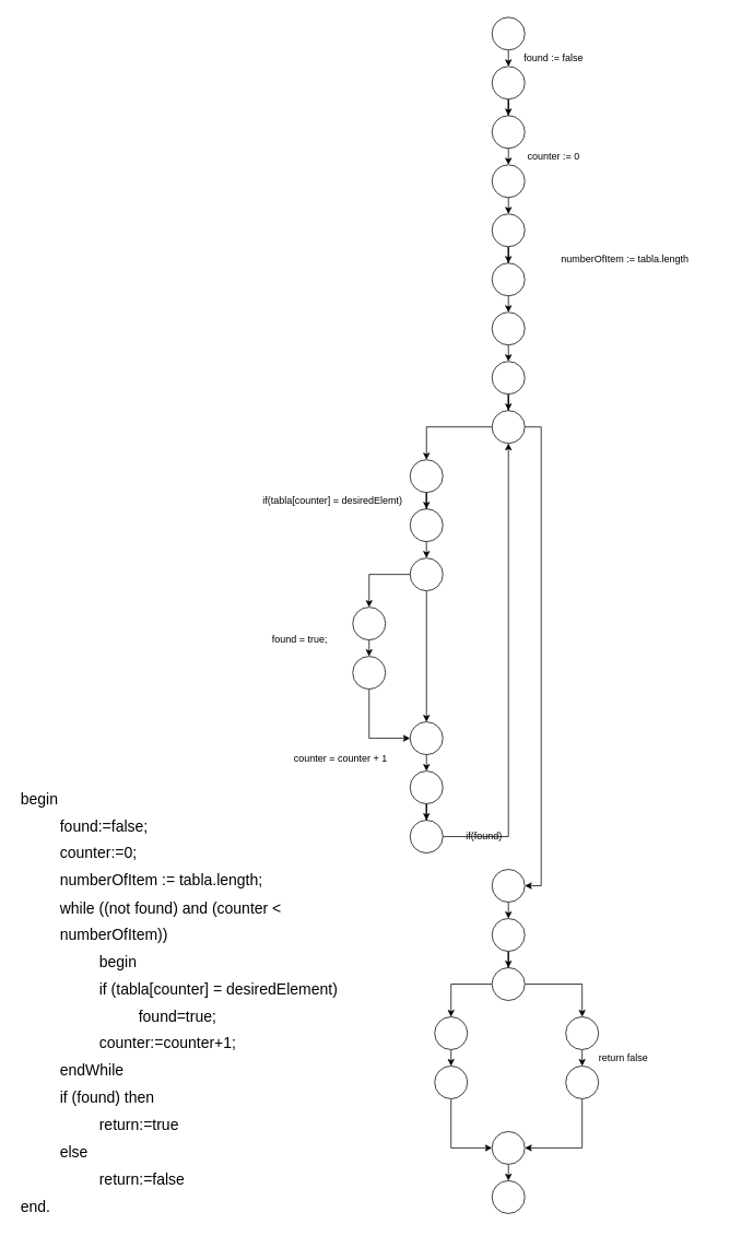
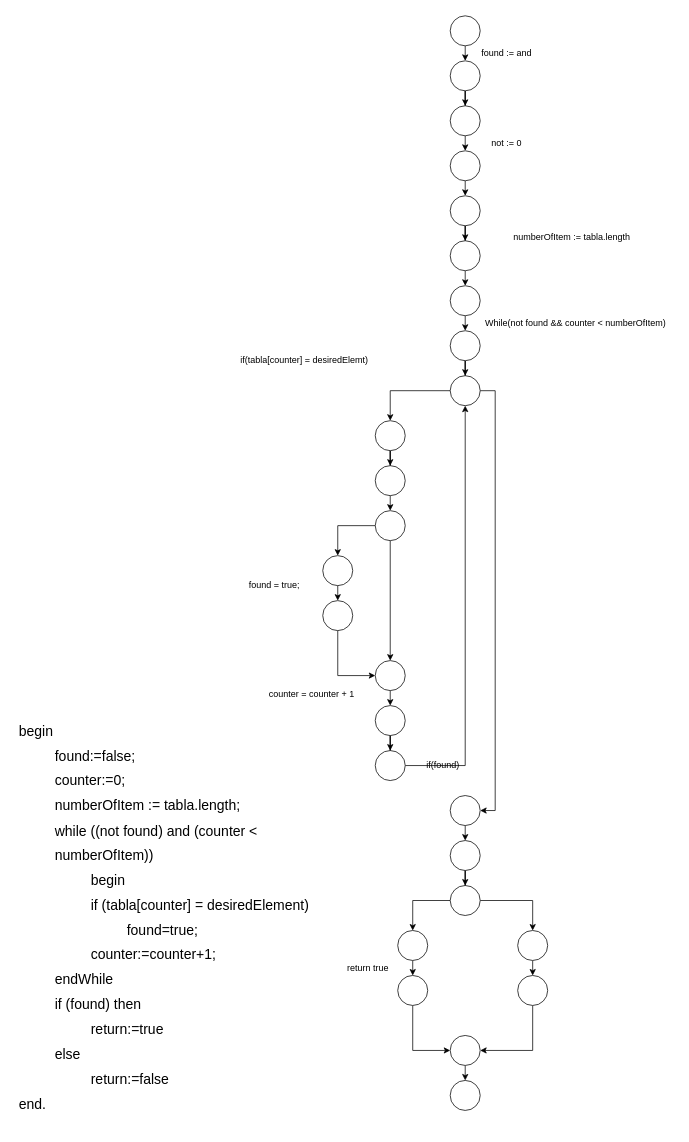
  <mxCell id="0" />
  <mxCell id="1" parent="0" />
  <mxCell id="2" value="&lt;h1&gt;&lt;span style=&quot;font-weight: normal&quot; id=&quot;docs-internal-guid-a8080825-7fff-7530-6632-182db4ac38c0&quot;&gt;&lt;p dir=&quot;ltr&quot; style=&quot;line-height: 1.38 ; margin-top: 0pt ; margin-bottom: 0pt&quot;&gt;&lt;span style=&quot;font-size: 14pt ; font-family: &amp;#34;arial&amp;#34; ; background-color: transparent ; vertical-align: baseline&quot;&gt;begin&amp;nbsp;&lt;/span&gt;&lt;/p&gt;&lt;p dir=&quot;ltr&quot; style=&quot;line-height: 1.38 ; text-indent: 36pt ; margin-top: 0pt ; margin-bottom: 0pt&quot;&gt;&lt;span style=&quot;font-size: 14pt ; font-family: &amp;#34;arial&amp;#34; ; background-color: transparent ; vertical-align: baseline&quot;&gt;found:=false;&amp;nbsp;&lt;/span&gt;&lt;/p&gt;&lt;p dir=&quot;ltr&quot; style=&quot;line-height: 1.38 ; margin-left: 36pt ; margin-top: 0pt ; margin-bottom: 0pt&quot;&gt;&lt;span style=&quot;font-size: 14pt ; font-family: &amp;#34;arial&amp;#34; ; background-color: transparent ; vertical-align: baseline&quot;&gt;counter:=0;&amp;nbsp;&lt;/span&gt;&lt;/p&gt;&lt;p dir=&quot;ltr&quot; style=&quot;line-height: 1.38 ; margin-left: 36pt ; margin-top: 0pt ; margin-bottom: 0pt&quot;&gt;&lt;span style=&quot;font-size: 14pt ; font-family: &amp;#34;arial&amp;#34; ; background-color: transparent ; vertical-align: baseline&quot;&gt;numberOfItem := tabla.length;&lt;/span&gt;&lt;/p&gt;&lt;p dir=&quot;ltr&quot; style=&quot;line-height: 1.38 ; margin-left: 36pt ; margin-top: 0pt ; margin-bottom: 0pt&quot;&gt;&lt;span style=&quot;font-size: 14pt ; font-family: &amp;#34;arial&amp;#34; ; background-color: transparent ; vertical-align: baseline&quot;&gt;while ((not found) and (counter &amp;lt; numberOfItem))&lt;/span&gt;&lt;/p&gt;&lt;p dir=&quot;ltr&quot; style=&quot;line-height: 1.38 ; margin-left: 36pt ; text-indent: 36pt ; margin-top: 0pt ; margin-bottom: 0pt&quot;&gt;&lt;span style=&quot;font-size: 14pt ; font-family: &amp;#34;arial&amp;#34; ; background-color: transparent ; vertical-align: baseline&quot;&gt;begin&amp;nbsp;&lt;/span&gt;&lt;/p&gt;&lt;p dir=&quot;ltr&quot; style=&quot;line-height: 1.38 ; margin-left: 36pt ; text-indent: 36pt ; margin-top: 0pt ; margin-bottom: 0pt&quot;&gt;&lt;span style=&quot;font-size: 14pt ; font-family: &amp;#34;arial&amp;#34; ; background-color: transparent ; vertical-align: baseline&quot;&gt;if (tabla[counter] = desiredElement)&amp;nbsp;&lt;/span&gt;&lt;/p&gt;&lt;p dir=&quot;ltr&quot; style=&quot;line-height: 1.38 ; margin-left: 72pt ; text-indent: 36pt ; margin-top: 0pt ; margin-bottom: 0pt&quot;&gt;&lt;span style=&quot;font-size: 14pt ; font-family: &amp;#34;arial&amp;#34; ; background-color: transparent ; vertical-align: baseline&quot;&gt;found=true;&amp;nbsp;&lt;/span&gt;&lt;/p&gt;&lt;p dir=&quot;ltr&quot; style=&quot;line-height: 1.38 ; margin-left: 72pt ; margin-top: 0pt ; margin-bottom: 0pt&quot;&gt;&lt;span style=&quot;font-size: 14pt ; font-family: &amp;#34;arial&amp;#34; ; background-color: transparent ; vertical-align: baseline&quot;&gt;counter:=counter+1;&amp;nbsp;&lt;/span&gt;&lt;/p&gt;&lt;p dir=&quot;ltr&quot; style=&quot;line-height: 1.38 ; text-indent: 36pt ; margin-top: 0pt ; margin-bottom: 0pt&quot;&gt;&lt;span style=&quot;font-size: 14pt ; font-family: &amp;#34;arial&amp;#34; ; background-color: transparent ; vertical-align: baseline&quot;&gt;endWhile&amp;nbsp;&lt;/span&gt;&lt;/p&gt;&lt;p dir=&quot;ltr&quot; style=&quot;line-height: 1.38 ; text-indent: 36pt ; margin-top: 0pt ; margin-bottom: 0pt&quot;&gt;&lt;span style=&quot;font-size: 14pt ; font-family: &amp;#34;arial&amp;#34; ; background-color: transparent ; vertical-align: baseline&quot;&gt;if (found) then&amp;nbsp;&lt;/span&gt;&lt;/p&gt;&lt;p dir=&quot;ltr&quot; style=&quot;line-height: 1.38 ; margin-left: 36pt ; text-indent: 36pt ; margin-top: 0pt ; margin-bottom: 0pt&quot;&gt;&lt;span style=&quot;font-size: 14pt ; font-family: &amp;#34;arial&amp;#34; ; background-color: transparent ; vertical-align: baseline&quot;&gt;return:=true&amp;nbsp;&lt;/span&gt;&lt;/p&gt;&lt;p dir=&quot;ltr&quot; style=&quot;line-height: 1.38 ; margin-left: 36pt ; margin-top: 0pt ; margin-bottom: 0pt&quot;&gt;&lt;span style=&quot;font-size: 14pt ; font-family: &amp;#34;arial&amp;#34; ; background-color: transparent ; vertical-align: baseline&quot;&gt;else&amp;nbsp;&lt;/span&gt;&lt;/p&gt;&lt;p dir=&quot;ltr&quot; style=&quot;line-height: 1.38 ; margin-left: 36pt ; text-indent: 36pt ; margin-top: 0pt ; margin-bottom: 0pt&quot;&gt;&lt;span style=&quot;font-size: 14pt ; font-family: &amp;#34;arial&amp;#34; ; background-color: transparent ; vertical-align: baseline&quot;&gt;return:=false&amp;nbsp;&lt;/span&gt;&lt;/p&gt;&lt;p dir=&quot;ltr&quot; style=&quot;line-height: 1.38 ; margin-top: 0pt ; margin-bottom: 0pt&quot;&gt;&lt;span style=&quot;font-size: 14pt ; font-family: &amp;#34;arial&amp;#34; ; background-color: transparent ; vertical-align: baseline&quot;&gt;end.&lt;/span&gt;&lt;/p&gt;&lt;div&gt;&lt;span style=&quot;font-size: 14pt ; font-family: &amp;#34;arial&amp;#34; ; background-color: transparent ; vertical-align: baseline&quot;&gt;&lt;br&gt;&lt;/span&gt;&lt;/div&gt;&lt;/span&gt;&lt;/h1&gt;" style="text;html=1;strokeColor=none;fillColor=none;spacing=5;spacingTop=-20;whiteSpace=wrap;overflow=hidden;rounded=0;" vertex="1" parent="1"><mxGeometry x="20" y="950" width="430" height="550" as="geometry" /></mxCell>
  <mxCell id="3" style="edgeStyle=orthogonalEdgeStyle;rounded=0;orthogonalLoop=1;jettySize=auto;html=1;exitX=0.5;exitY=1;exitDx=0;exitDy=0;entryX=0.5;entryY=0;entryDx=0;entryDy=0;" edge="1" parent="1" source="4" target="8"><mxGeometry relative="1" as="geometry" /></mxCell>
  <mxCell id="4" value="" style="ellipse;whiteSpace=wrap;html=1;aspect=fixed;" vertex="1" parent="1"><mxGeometry x="600" y="20" width="40" height="40" as="geometry" /></mxCell>
  <mxCell id="5" style="edgeStyle=orthogonalEdgeStyle;rounded=0;orthogonalLoop=1;jettySize=auto;html=1;exitX=0.5;exitY=1;exitDx=0;exitDy=0;entryX=0.5;entryY=0;entryDx=0;entryDy=0;" edge="1" parent="1" source="6" target="10"><mxGeometry relative="1" as="geometry" /></mxCell>
  <mxCell id="6" value="" style="ellipse;whiteSpace=wrap;html=1;aspect=fixed;" vertex="1" parent="1"><mxGeometry x="600" y="140" width="40" height="40" as="geometry" /></mxCell>
  <mxCell id="7" style="edgeStyle=orthogonalEdgeStyle;rounded=0;orthogonalLoop=1;jettySize=auto;html=1;exitX=0.5;exitY=1;exitDx=0;exitDy=0;" edge="1" parent="1" source="8" target="6"><mxGeometry relative="1" as="geometry" /></mxCell>
  <mxCell id="8" value="" style="ellipse;whiteSpace=wrap;html=1;aspect=fixed;" vertex="1" parent="1"><mxGeometry x="600" y="80" width="40" height="40" as="geometry" /></mxCell>
  <mxCell id="9" style="edgeStyle=orthogonalEdgeStyle;rounded=0;orthogonalLoop=1;jettySize=auto;html=1;exitX=0.5;exitY=1;exitDx=0;exitDy=0;entryX=0.5;entryY=0;entryDx=0;entryDy=0;" edge="1" parent="1" source="10" target="14"><mxGeometry relative="1" as="geometry" /></mxCell>
  <mxCell id="10" value="" style="ellipse;whiteSpace=wrap;html=1;aspect=fixed;" vertex="1" parent="1"><mxGeometry x="600" y="200" width="40" height="40" as="geometry" /></mxCell>
  <mxCell id="11" style="edgeStyle=orthogonalEdgeStyle;rounded=0;orthogonalLoop=1;jettySize=auto;html=1;exitX=0.5;exitY=1;exitDx=0;exitDy=0;entryX=0.5;entryY=0;entryDx=0;entryDy=0;" edge="1" parent="1" source="12" target="16"><mxGeometry relative="1" as="geometry" /></mxCell>
  <mxCell id="12" value="" style="ellipse;whiteSpace=wrap;html=1;aspect=fixed;" vertex="1" parent="1"><mxGeometry x="600" y="320" width="40" height="40" as="geometry" /></mxCell>
  <mxCell id="13" style="edgeStyle=orthogonalEdgeStyle;rounded=0;orthogonalLoop=1;jettySize=auto;html=1;exitX=0.5;exitY=1;exitDx=0;exitDy=0;" edge="1" parent="1" source="14" target="12"><mxGeometry relative="1" as="geometry" /></mxCell>
  <mxCell id="14" value="" style="ellipse;whiteSpace=wrap;html=1;aspect=fixed;" vertex="1" parent="1"><mxGeometry x="600" y="260" width="40" height="40" as="geometry" /></mxCell>
  <mxCell id="15" style="edgeStyle=orthogonalEdgeStyle;rounded=0;orthogonalLoop=1;jettySize=auto;html=1;exitX=0.5;exitY=1;exitDx=0;exitDy=0;entryX=0.5;entryY=0;entryDx=0;entryDy=0;" edge="1" parent="1" source="16" target="21"><mxGeometry relative="1" as="geometry" /></mxCell>
  <mxCell id="16" value="" style="ellipse;whiteSpace=wrap;html=1;aspect=fixed;" vertex="1" parent="1"><mxGeometry x="600" y="380" width="40" height="40" as="geometry" /></mxCell>
  <mxCell id="17" style="edgeStyle=orthogonalEdgeStyle;rounded=0;orthogonalLoop=1;jettySize=auto;html=1;exitX=0;exitY=0.5;exitDx=0;exitDy=0;entryX=0.5;entryY=0;entryDx=0;entryDy=0;" edge="1" parent="1" source="19" target="28"><mxGeometry relative="1" as="geometry" /></mxCell>
  <mxCell id="18" style="edgeStyle=orthogonalEdgeStyle;rounded=0;orthogonalLoop=1;jettySize=auto;html=1;exitX=1;exitY=0.5;exitDx=0;exitDy=0;entryX=1;entryY=0.5;entryDx=0;entryDy=0;" edge="1" parent="1" source="19" target="47"><mxGeometry relative="1" as="geometry" /></mxCell>
  <mxCell id="19" value="" style="ellipse;whiteSpace=wrap;html=1;aspect=fixed;" vertex="1" parent="1"><mxGeometry x="600" y="500" width="40" height="40" as="geometry" /></mxCell>
  <mxCell id="20" style="edgeStyle=orthogonalEdgeStyle;rounded=0;orthogonalLoop=1;jettySize=auto;html=1;exitX=0.5;exitY=1;exitDx=0;exitDy=0;" edge="1" parent="1" source="21" target="19"><mxGeometry relative="1" as="geometry" /></mxCell>
  <mxCell id="21" value="" style="ellipse;whiteSpace=wrap;html=1;aspect=fixed;" vertex="1" parent="1"><mxGeometry x="600" y="440" width="40" height="40" as="geometry" /></mxCell>
- <mxCell id="22" value="found := false" style="text;html=1;align=center;verticalAlign=middle;resizable=0;points=[];autosize=1;strokeColor=none;" vertex="1" parent="1"><mxGeometry x="630" y="60" width="90" height="20" as="geometry" /></mxCell>
- <mxCell id="23" value="counter := 0" style="text;html=1;align=center;verticalAlign=middle;resizable=0;points=[];autosize=1;strokeColor=none;" vertex="1" parent="1"><mxGeometry x="635" y="180" width="80" height="20" as="geometry" /></mxCell>
+ <mxCell id="22" value="found := and" style="text;html=1;align=center;verticalAlign=middle;resizable=0;points=[];autosize=1;strokeColor=none;" vertex="1" parent="1"><mxGeometry x="630" y="60" width="90" height="20" as="geometry" /></mxCell>
+ <mxCell id="23" value="not := 0" style="text;html=1;align=center;verticalAlign=middle;resizable=0;points=[];autosize=1;strokeColor=none;" vertex="1" parent="1"><mxGeometry x="635" y="180" width="80" height="20" as="geometry" /></mxCell>
  <mxCell id="24" value="numberOfItem := tabla.length" style="text;html=1;align=center;verticalAlign=middle;resizable=0;points=[];autosize=1;strokeColor=none;" vertex="1" parent="1"><mxGeometry x="677" y="305" width="170" height="20" as="geometry" /></mxCell>
  <mxCell id="25" style="edgeStyle=orthogonalEdgeStyle;rounded=0;orthogonalLoop=1;jettySize=auto;html=1;exitX=0.5;exitY=1;exitDx=0;exitDy=0;entryX=0.5;entryY=0;entryDx=0;entryDy=0;" edge="1" parent="1" source="26" target="33"><mxGeometry relative="1" as="geometry" /></mxCell>
  <mxCell id="26" value="" style="ellipse;whiteSpace=wrap;html=1;aspect=fixed;" vertex="1" parent="1"><mxGeometry x="500" y="620" width="40" height="40" as="geometry" /></mxCell>
  <mxCell id="27" style="edgeStyle=orthogonalEdgeStyle;rounded=0;orthogonalLoop=1;jettySize=auto;html=1;exitX=0.5;exitY=1;exitDx=0;exitDy=0;" edge="1" parent="1" source="28" target="26"><mxGeometry relative="1" as="geometry" /></mxCell>
  <mxCell id="28" value="" style="ellipse;whiteSpace=wrap;html=1;aspect=fixed;" vertex="1" parent="1"><mxGeometry x="500" y="560" width="40" height="40" as="geometry" /></mxCell>
  <mxCell id="29" style="edgeStyle=orthogonalEdgeStyle;rounded=0;orthogonalLoop=1;jettySize=auto;html=1;exitX=0.5;exitY=1;exitDx=0;exitDy=0;entryX=0.5;entryY=0;entryDx=0;entryDy=0;" edge="1" parent="1" source="30" target="38"><mxGeometry relative="1" as="geometry" /></mxCell>
  <mxCell id="30" value="" style="ellipse;whiteSpace=wrap;html=1;aspect=fixed;" vertex="1" parent="1"><mxGeometry x="430" y="740" width="40" height="40" as="geometry" /></mxCell>
  <mxCell id="31" style="edgeStyle=orthogonalEdgeStyle;rounded=0;orthogonalLoop=1;jettySize=auto;html=1;exitX=0;exitY=0.5;exitDx=0;exitDy=0;" edge="1" parent="1" source="33" target="30"><mxGeometry relative="1" as="geometry" /></mxCell>
  <mxCell id="32" style="edgeStyle=orthogonalEdgeStyle;rounded=0;orthogonalLoop=1;jettySize=auto;html=1;exitX=0.5;exitY=1;exitDx=0;exitDy=0;entryX=0.5;entryY=0;entryDx=0;entryDy=0;" edge="1" parent="1" source="33" target="36"><mxGeometry relative="1" as="geometry" /></mxCell>
  <mxCell id="33" value="" style="ellipse;whiteSpace=wrap;html=1;aspect=fixed;" vertex="1" parent="1"><mxGeometry x="500" y="680" width="40" height="40" as="geometry" /></mxCell>
+ <mxCell id="34" value="While(not found &amp;amp;&amp;amp; counter &amp;lt; numberOfItem)" style="text;html=1;align=center;verticalAlign=middle;resizable=0;points=[];autosize=1;strokeColor=none;" vertex="1" parent="1"><mxGeometry x="637" y="420" width="260" height="20" as="geometry" /></mxCell>
  <mxCell id="35" style="edgeStyle=orthogonalEdgeStyle;rounded=0;orthogonalLoop=1;jettySize=auto;html=1;exitX=0.5;exitY=1;exitDx=0;exitDy=0;entryX=0.5;entryY=0;entryDx=0;entryDy=0;" edge="1" parent="1" source="36" target="42"><mxGeometry relative="1" as="geometry" /></mxCell>
  <mxCell id="36" value="" style="ellipse;whiteSpace=wrap;html=1;aspect=fixed;" vertex="1" parent="1"><mxGeometry x="500" y="880" width="40" height="40" as="geometry" /></mxCell>
  <mxCell id="37" style="edgeStyle=orthogonalEdgeStyle;rounded=0;orthogonalLoop=1;jettySize=auto;html=1;exitX=0.5;exitY=1;exitDx=0;exitDy=0;entryX=0;entryY=0.5;entryDx=0;entryDy=0;" edge="1" parent="1" source="38" target="36"><mxGeometry relative="1" as="geometry" /></mxCell>
  <mxCell id="38" value="" style="ellipse;whiteSpace=wrap;html=1;aspect=fixed;" vertex="1" parent="1"><mxGeometry x="430" y="800" width="40" height="40" as="geometry" /></mxCell>
  <mxCell id="39" style="edgeStyle=orthogonalEdgeStyle;rounded=0;orthogonalLoop=1;jettySize=auto;html=1;exitX=1;exitY=0.5;exitDx=0;exitDy=0;entryX=0.5;entryY=1;entryDx=0;entryDy=0;" edge="1" parent="1" source="40" target="19"><mxGeometry relative="1" as="geometry" /></mxCell>
  <mxCell id="40" value="" style="ellipse;whiteSpace=wrap;html=1;aspect=fixed;" vertex="1" parent="1"><mxGeometry x="500" y="1000" width="40" height="40" as="geometry" /></mxCell>
  <mxCell id="41" style="edgeStyle=orthogonalEdgeStyle;rounded=0;orthogonalLoop=1;jettySize=auto;html=1;exitX=0.5;exitY=1;exitDx=0;exitDy=0;" edge="1" parent="1" source="42" target="40"><mxGeometry relative="1" as="geometry" /></mxCell>
  <mxCell id="42" value="" style="ellipse;whiteSpace=wrap;html=1;aspect=fixed;" vertex="1" parent="1"><mxGeometry x="500" y="940" width="40" height="40" as="geometry" /></mxCell>
- <mxCell id="43" value="if(tabla[counter] = desiredElemt)" style="text;html=1;align=center;verticalAlign=middle;resizable=0;points=[];autosize=1;strokeColor=none;" vertex="1" parent="1"><mxGeometry x="310" y="600" width="190" height="20" as="geometry" /></mxCell>
+ <mxCell id="43" value="if(tabla[counter] = desiredElemt)" style="text;html=1;align=center;verticalAlign=middle;resizable=0;points=[];autosize=1;strokeColor=none;" vertex="1" parent="1"><mxGeometry x="310" y="470" width="190" height="20" as="geometry" /></mxCell>
  <mxCell id="44" value="found = true;" style="text;html=1;align=center;verticalAlign=middle;resizable=0;points=[];autosize=1;strokeColor=none;" vertex="1" parent="1"><mxGeometry x="325" y="770" width="80" height="20" as="geometry" /></mxCell>
  <mxCell id="45" value="counter = counter + 1" style="text;html=1;align=center;verticalAlign=middle;resizable=0;points=[];autosize=1;strokeColor=none;" vertex="1" parent="1"><mxGeometry x="350" y="915" width="130" height="20" as="geometry" /></mxCell>
  <mxCell id="46" style="edgeStyle=orthogonalEdgeStyle;rounded=0;orthogonalLoop=1;jettySize=auto;html=1;exitX=0.5;exitY=1;exitDx=0;exitDy=0;entryX=0.5;entryY=0;entryDx=0;entryDy=0;" edge="1" parent="1" source="47" target="52"><mxGeometry relative="1" as="geometry" /></mxCell>
  <mxCell id="47" value="" style="ellipse;whiteSpace=wrap;html=1;aspect=fixed;" vertex="1" parent="1"><mxGeometry x="600" y="1060" width="40" height="40" as="geometry" /></mxCell>
  <mxCell id="48" style="edgeStyle=orthogonalEdgeStyle;rounded=0;orthogonalLoop=1;jettySize=auto;html=1;exitX=0;exitY=0.5;exitDx=0;exitDy=0;entryX=0.5;entryY=0;entryDx=0;entryDy=0;" edge="1" parent="1" source="50" target="54"><mxGeometry relative="1" as="geometry" /></mxCell>
  <mxCell id="49" style="edgeStyle=orthogonalEdgeStyle;rounded=0;orthogonalLoop=1;jettySize=auto;html=1;exitX=1;exitY=0.5;exitDx=0;exitDy=0;entryX=0.5;entryY=0;entryDx=0;entryDy=0;" edge="1" parent="1" source="50" target="63"><mxGeometry relative="1" as="geometry" /></mxCell>
  <mxCell id="50" value="" style="ellipse;whiteSpace=wrap;html=1;aspect=fixed;" vertex="1" parent="1"><mxGeometry x="600" y="1180" width="40" height="40" as="geometry" /></mxCell>
  <mxCell id="51" style="edgeStyle=orthogonalEdgeStyle;rounded=0;orthogonalLoop=1;jettySize=auto;html=1;exitX=0.5;exitY=1;exitDx=0;exitDy=0;" edge="1" parent="1" source="52" target="50"><mxGeometry relative="1" as="geometry" /></mxCell>
  <mxCell id="52" value="" style="ellipse;whiteSpace=wrap;html=1;aspect=fixed;" vertex="1" parent="1"><mxGeometry x="600" y="1120" width="40" height="40" as="geometry" /></mxCell>
  <mxCell id="53" style="edgeStyle=orthogonalEdgeStyle;rounded=0;orthogonalLoop=1;jettySize=auto;html=1;exitX=0.5;exitY=1;exitDx=0;exitDy=0;entryX=0.5;entryY=0;entryDx=0;entryDy=0;" edge="1" parent="1" source="54" target="58"><mxGeometry relative="1" as="geometry" /></mxCell>
  <mxCell id="54" value="" style="ellipse;whiteSpace=wrap;html=1;aspect=fixed;" vertex="1" parent="1"><mxGeometry x="530" y="1240" width="40" height="40" as="geometry" /></mxCell>
  <mxCell id="55" style="edgeStyle=orthogonalEdgeStyle;rounded=0;orthogonalLoop=1;jettySize=auto;html=1;exitX=0.5;exitY=1;exitDx=0;exitDy=0;entryX=0.5;entryY=0;entryDx=0;entryDy=0;" edge="1" parent="1" source="56" target="59"><mxGeometry relative="1" as="geometry" /></mxCell>
  <mxCell id="56" value="" style="ellipse;whiteSpace=wrap;html=1;aspect=fixed;" vertex="1" parent="1"><mxGeometry x="600" y="1380" width="40" height="40" as="geometry" /></mxCell>
  <mxCell id="57" style="edgeStyle=orthogonalEdgeStyle;rounded=0;orthogonalLoop=1;jettySize=auto;html=1;exitX=0.5;exitY=1;exitDx=0;exitDy=0;entryX=0;entryY=0.5;entryDx=0;entryDy=0;" edge="1" parent="1" source="58" target="56"><mxGeometry relative="1" as="geometry" /></mxCell>
  <mxCell id="58" value="" style="ellipse;whiteSpace=wrap;html=1;aspect=fixed;" vertex="1" parent="1"><mxGeometry x="530" y="1300" width="40" height="40" as="geometry" /></mxCell>
  <mxCell id="59" value="" style="ellipse;whiteSpace=wrap;html=1;aspect=fixed;" vertex="1" parent="1"><mxGeometry x="600" y="1440" width="40" height="40" as="geometry" /></mxCell>
  <mxCell id="60" value="if(found)" style="text;html=1;align=center;verticalAlign=middle;resizable=0;points=[];autosize=1;strokeColor=none;" vertex="1" parent="1"><mxGeometry x="560" y="1010" width="60" height="20" as="geometry" /></mxCell>
+ <mxCell id="61" value="return true" style="text;html=1;align=center;verticalAlign=middle;resizable=0;points=[];autosize=1;strokeColor=none;" vertex="1" parent="1"><mxGeometry x="455" y="1280" width="70" height="20" as="geometry" /></mxCell>
  <mxCell id="62" style="edgeStyle=orthogonalEdgeStyle;rounded=0;orthogonalLoop=1;jettySize=auto;html=1;exitX=0.5;exitY=1;exitDx=0;exitDy=0;entryX=0.5;entryY=0;entryDx=0;entryDy=0;" edge="1" parent="1" source="63" target="65"><mxGeometry relative="1" as="geometry" /></mxCell>
  <mxCell id="63" value="" style="ellipse;whiteSpace=wrap;html=1;aspect=fixed;" vertex="1" parent="1"><mxGeometry x="690" y="1240" width="40" height="40" as="geometry" /></mxCell>
  <mxCell id="64" style="edgeStyle=orthogonalEdgeStyle;rounded=0;orthogonalLoop=1;jettySize=auto;html=1;exitX=0.5;exitY=1;exitDx=0;exitDy=0;entryX=1;entryY=0.5;entryDx=0;entryDy=0;" edge="1" parent="1" source="65" target="56"><mxGeometry relative="1" as="geometry" /></mxCell>
  <mxCell id="65" value="" style="ellipse;whiteSpace=wrap;html=1;aspect=fixed;" vertex="1" parent="1"><mxGeometry x="690" y="1300" width="40" height="40" as="geometry" /></mxCell>
- <mxCell id="66" value="return false" style="text;html=1;align=center;verticalAlign=middle;resizable=0;points=[];autosize=1;strokeColor=none;" vertex="1" parent="1"><mxGeometry x="720" y="1280" width="80" height="20" as="geometry" /></mxCell>
